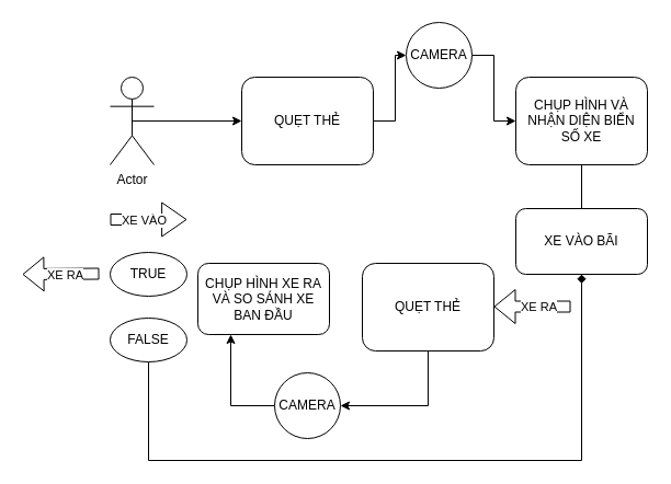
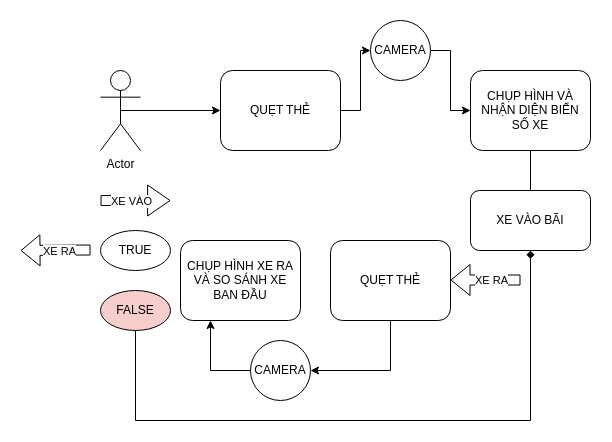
  <mxCell id="0" />
  <mxCell id="1" parent="0" />
  <mxCell id="2" style="edgeStyle=orthogonalEdgeStyle;rounded=0;orthogonalLoop=1;jettySize=auto;html=1;exitX=0.5;exitY=0.5;exitDx=0;exitDy=0;exitPerimeter=0;entryX=0;entryY=0.5;entryDx=0;entryDy=0;" edge="1" parent="1" source="3" target="5"><mxGeometry relative="1" as="geometry" /></mxCell>
  <mxCell id="3" value="Actor" style="shape=umlActor;verticalLabelPosition=bottom;verticalAlign=top;html=1;outlineConnect=0;" vertex="1" parent="1"><mxGeometry x="100" y="70" width="40" height="80" as="geometry" /></mxCell>
  <mxCell id="4" style="edgeStyle=orthogonalEdgeStyle;rounded=0;orthogonalLoop=1;jettySize=auto;html=1;exitX=1;exitY=0.5;exitDx=0;exitDy=0;entryX=0;entryY=0.5;entryDx=0;entryDy=0;" edge="1" parent="1" source="5" target="9"><mxGeometry relative="1" as="geometry" /></mxCell>
  <mxCell id="5" value="QUẸT THẺ" style="rounded=1;whiteSpace=wrap;html=1;" vertex="1" parent="1"><mxGeometry x="220" y="70" width="120" height="80" as="geometry" /></mxCell>
  <mxCell id="6" value="" style="shape=flexArrow;endArrow=classic;html=1;rounded=0;width=10;endSize=7.13;" edge="1" parent="1"><mxGeometry width="50" height="50" relative="1" as="geometry"><mxPoint x="100" y="200" as="sourcePoint" /><mxPoint x="170" y="200" as="targetPoint" /></mxGeometry></mxCell>
  <mxCell id="7" value="XE VÀO" style="edgeLabel;html=1;align=center;verticalAlign=middle;resizable=0;points=[];" vertex="1" connectable="0" parent="6"><mxGeometry x="0.337" y="-1" relative="1" as="geometry"><mxPoint x="-17" y="-1" as="offset" /></mxGeometry></mxCell>
  <mxCell id="8" style="edgeStyle=orthogonalEdgeStyle;rounded=0;orthogonalLoop=1;jettySize=auto;html=1;exitX=1;exitY=0.5;exitDx=0;exitDy=0;entryX=0;entryY=0.5;entryDx=0;entryDy=0;" edge="1" parent="1" source="9" target="11"><mxGeometry relative="1" as="geometry" /></mxCell>
  <mxCell id="9" value="CAMERA" style="ellipse;whiteSpace=wrap;html=1;aspect=fixed;" vertex="1" parent="1"><mxGeometry x="370" y="20" width="60" height="60" as="geometry" /></mxCell>
  <mxCell id="10" style="edgeStyle=orthogonalEdgeStyle;rounded=0;orthogonalLoop=1;jettySize=auto;html=1;exitX=0.5;exitY=1;exitDx=0;exitDy=0;entryX=0.5;entryY=0;entryDx=0;entryDy=0;endArrow=none;" edge="1" parent="1" source="11" target="12"><mxGeometry relative="1" as="geometry" /></mxCell>
  <mxCell id="11" value="CHỤP HÌNH VÀ NHẬN DIỆN BIỂN SỐ XE" style="rounded=1;whiteSpace=wrap;html=1;" vertex="1" parent="1"><mxGeometry x="470" y="70" width="120" height="80" as="geometry" /></mxCell>
  <mxCell id="12" value="XE VÀO BÃI" style="rounded=1;whiteSpace=wrap;html=1;" vertex="1" parent="1"><mxGeometry x="470" y="190" width="120" height="60" as="geometry" /></mxCell>
  <mxCell id="13" value="" style="shape=flexArrow;endArrow=classic;html=1;rounded=0;" edge="1" parent="1"><mxGeometry width="50" height="50" relative="1" as="geometry"><mxPoint x="520" y="279.5" as="sourcePoint" /><mxPoint x="450" y="279.5" as="targetPoint" /></mxGeometry></mxCell>
  <mxCell id="14" value="XE RA" style="edgeLabel;html=1;align=center;verticalAlign=middle;resizable=0;points=[];" vertex="1" connectable="0" parent="13"><mxGeometry x="-0.251" y="3" relative="1" as="geometry"><mxPoint x="-4" y="-3" as="offset" /></mxGeometry></mxCell>
  <mxCell id="15" style="edgeStyle=orthogonalEdgeStyle;rounded=0;orthogonalLoop=1;jettySize=auto;html=1;exitX=0;exitY=0.5;exitDx=0;exitDy=0;entryX=0.25;entryY=1;entryDx=0;entryDy=0;" edge="1" parent="1" source="16" target="19"><mxGeometry relative="1" as="geometry" /></mxCell>
  <mxCell id="16" value="CAMERA" style="ellipse;whiteSpace=wrap;html=1;aspect=fixed;" vertex="1" parent="1"><mxGeometry x="250" y="340" width="60" height="60" as="geometry" /></mxCell>
  <mxCell id="17" style="edgeStyle=orthogonalEdgeStyle;rounded=0;orthogonalLoop=1;jettySize=auto;html=1;exitX=0.5;exitY=1;exitDx=0;exitDy=0;entryX=1;entryY=0.5;entryDx=0;entryDy=0;" edge="1" parent="1" source="18" target="16"><mxGeometry relative="1" as="geometry" /></mxCell>
  <mxCell id="18" value="QUẸT THẺ" style="rounded=1;whiteSpace=wrap;html=1;" vertex="1" parent="1"><mxGeometry x="330" y="240" width="120" height="80" as="geometry" /></mxCell>
- <mxCell id="19" value="CHỤP HÌNH XE RA VÀ SO SÁNH XE BAN ĐẦU" style="rounded=1;whiteSpace=wrap;html=1;" vertex="1" parent="1"><mxGeometry x="180" y="240" width="120" height="65" as="geometry" /></mxCell>
+ <mxCell id="19" value="CHỤP HÌNH XE RA VÀ SO SÁNH XE BAN ĐẦU" style="rounded=1;whiteSpace=wrap;html=1;" vertex="1" parent="1"><mxGeometry x="180" y="240" width="120" height="80" as="geometry" /></mxCell>
  <mxCell id="20" value="TRUE" style="ellipse;whiteSpace=wrap;html=1;" vertex="1" parent="1"><mxGeometry x="100" y="230" width="70" height="40" as="geometry" /></mxCell>
  <mxCell id="21" style="edgeStyle=orthogonalEdgeStyle;rounded=0;orthogonalLoop=1;jettySize=auto;html=1;exitX=0.5;exitY=1;exitDx=0;exitDy=0;entryX=0.5;entryY=1;entryDx=0;entryDy=0;endArrow=diamond;" edge="1" parent="1" source="22" target="12"><mxGeometry relative="1" as="geometry"><Array as="points"><mxPoint x="135" y="420" /><mxPoint x="530" y="420" /></Array></mxGeometry></mxCell>
- <mxCell id="22" value="FALSE" style="ellipse;whiteSpace=wrap;html=1;" vertex="1" parent="1"><mxGeometry x="100" y="290" width="70" height="40" as="geometry" /></mxCell>
+ <mxCell id="22" value="FALSE" style="ellipse;whiteSpace=wrap;html=1;fillColor=#f8cecc;" vertex="1" parent="1"><mxGeometry x="100" y="290" width="70" height="40" as="geometry" /></mxCell>
  <mxCell id="23" value="" style="shape=flexArrow;endArrow=classic;html=1;rounded=0;" edge="1" parent="1"><mxGeometry width="50" height="50" relative="1" as="geometry"><mxPoint x="90" y="249.5" as="sourcePoint" /><mxPoint x="20" y="250" as="targetPoint" /></mxGeometry></mxCell>
  <mxCell id="24" value="XE RA" style="edgeLabel;html=1;align=center;verticalAlign=middle;resizable=0;points=[];" vertex="1" connectable="0" parent="23"><mxGeometry x="-0.093" y="1" relative="1" as="geometry"><mxPoint as="offset" /></mxGeometry></mxCell>
